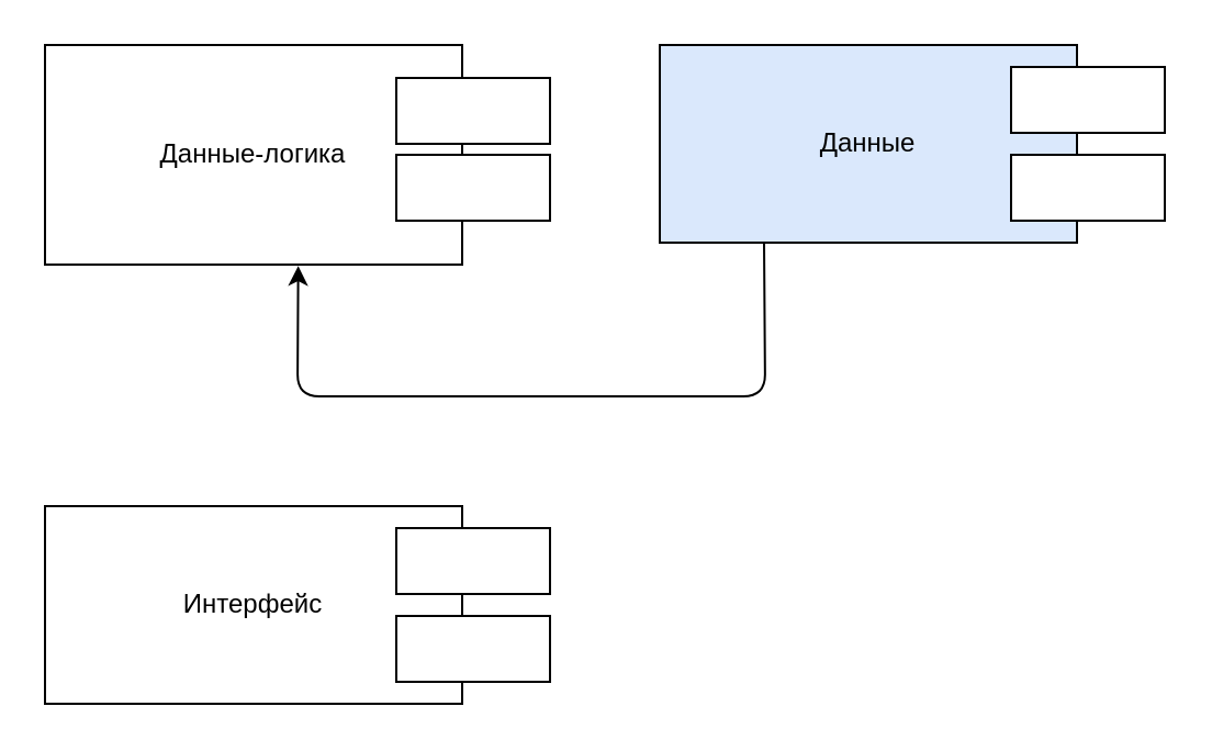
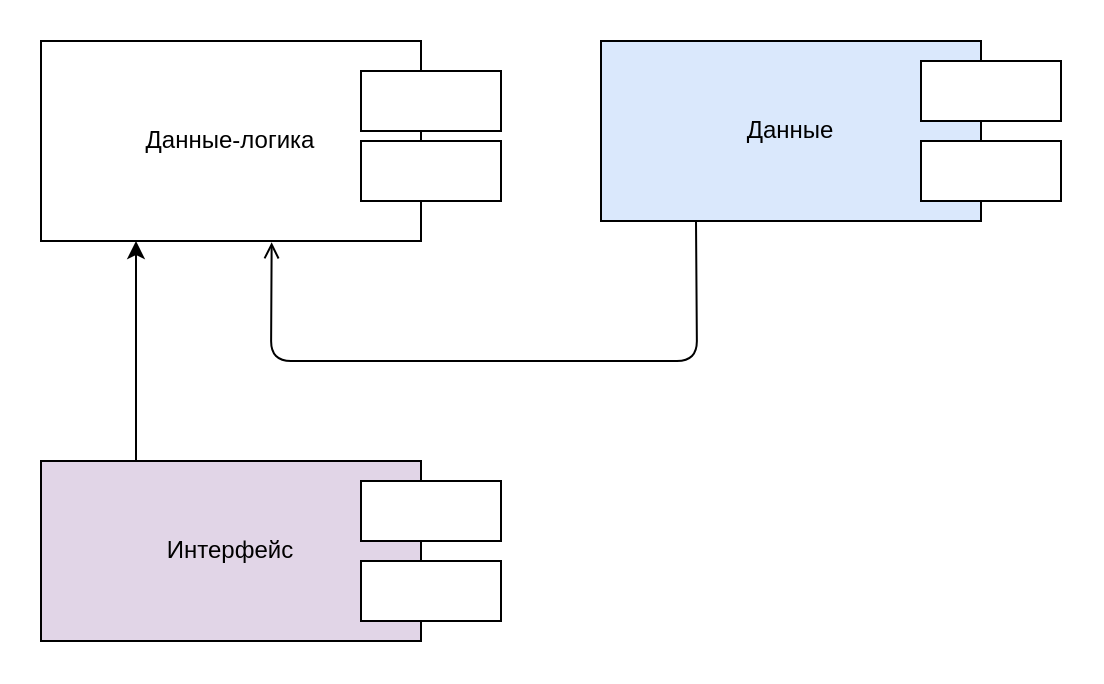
  <mxCell id="0" />
  <mxCell id="1" parent="0" />
  <mxCell id="2" value="Данные-логика" style="rounded=0;whiteSpace=wrap;html=1;" vertex="1" parent="1"><mxGeometry x="20" y="20" width="190" height="100" as="geometry" /></mxCell>
  <mxCell id="3" value="" style="rounded=0;whiteSpace=wrap;html=1;" vertex="1" parent="1"><mxGeometry x="180" y="70" width="70" height="30" as="geometry" /></mxCell>
  <mxCell id="4" value="" style="rounded=0;whiteSpace=wrap;html=1;" vertex="1" parent="1"><mxGeometry x="180" y="35" width="70" height="30" as="geometry" /></mxCell>
- <mxCell id="6" value="Интерфейс" style="rounded=0;whiteSpace=wrap;html=1;" vertex="1" parent="1"><mxGeometry x="20" y="230" width="190" height="90" as="geometry" /></mxCell>
+ <mxCell id="5" style="edgeStyle=none;html=1;exitX=0.25;exitY=0;exitDx=0;exitDy=0;entryX=0.25;entryY=1;entryDx=0;entryDy=0;" edge="1" parent="1" source="6" target="2"><mxGeometry relative="1" as="geometry" /></mxCell>
+ <mxCell id="6" value="Интерфейс" style="rounded=0;whiteSpace=wrap;html=1;fillColor=#e1d5e7;" vertex="1" parent="1"><mxGeometry x="20" y="230" width="190" height="90" as="geometry" /></mxCell>
  <mxCell id="7" value="" style="rounded=0;whiteSpace=wrap;html=1;" vertex="1" parent="1"><mxGeometry x="180" y="240" width="70" height="30" as="geometry" /></mxCell>
  <mxCell id="8" value="" style="rounded=0;whiteSpace=wrap;html=1;" vertex="1" parent="1"><mxGeometry x="180" y="280" width="70" height="30" as="geometry" /></mxCell>
- <mxCell id="9" style="edgeStyle=none;html=1;exitX=0.25;exitY=1;exitDx=0;exitDy=0;entryX=0.607;entryY=1.006;entryDx=0;entryDy=0;entryPerimeter=0;" edge="1" parent="1" source="10" target="2"><mxGeometry relative="1" as="geometry"><mxPoint x="190" y="180" as="targetPoint" /><Array as="points"><mxPoint x="348" y="180" /><mxPoint x="135" y="180" /></Array></mxGeometry></mxCell>
+ <mxCell id="9" style="edgeStyle=none;html=1;exitX=0.25;exitY=1;exitDx=0;exitDy=0;entryX=0.607;entryY=1.006;entryDx=0;entryDy=0;entryPerimeter=0;endArrow=open;" edge="1" parent="1" source="10" target="2"><mxGeometry relative="1" as="geometry"><mxPoint x="190" y="180" as="targetPoint" /><Array as="points"><mxPoint x="348" y="180" /><mxPoint x="135" y="180" /></Array></mxGeometry></mxCell>
  <mxCell id="10" value="Данные" style="rounded=0;whiteSpace=wrap;html=1;fillColor=#dae8fc;" vertex="1" parent="1"><mxGeometry x="300" y="20" width="190" height="90" as="geometry" /></mxCell>
  <mxCell id="11" value="" style="rounded=0;whiteSpace=wrap;html=1;" vertex="1" parent="1"><mxGeometry x="460" y="30" width="70" height="30" as="geometry" /></mxCell>
  <mxCell id="12" value="" style="rounded=0;whiteSpace=wrap;html=1;" vertex="1" parent="1"><mxGeometry x="460" y="70" width="70" height="30" as="geometry" /></mxCell>
